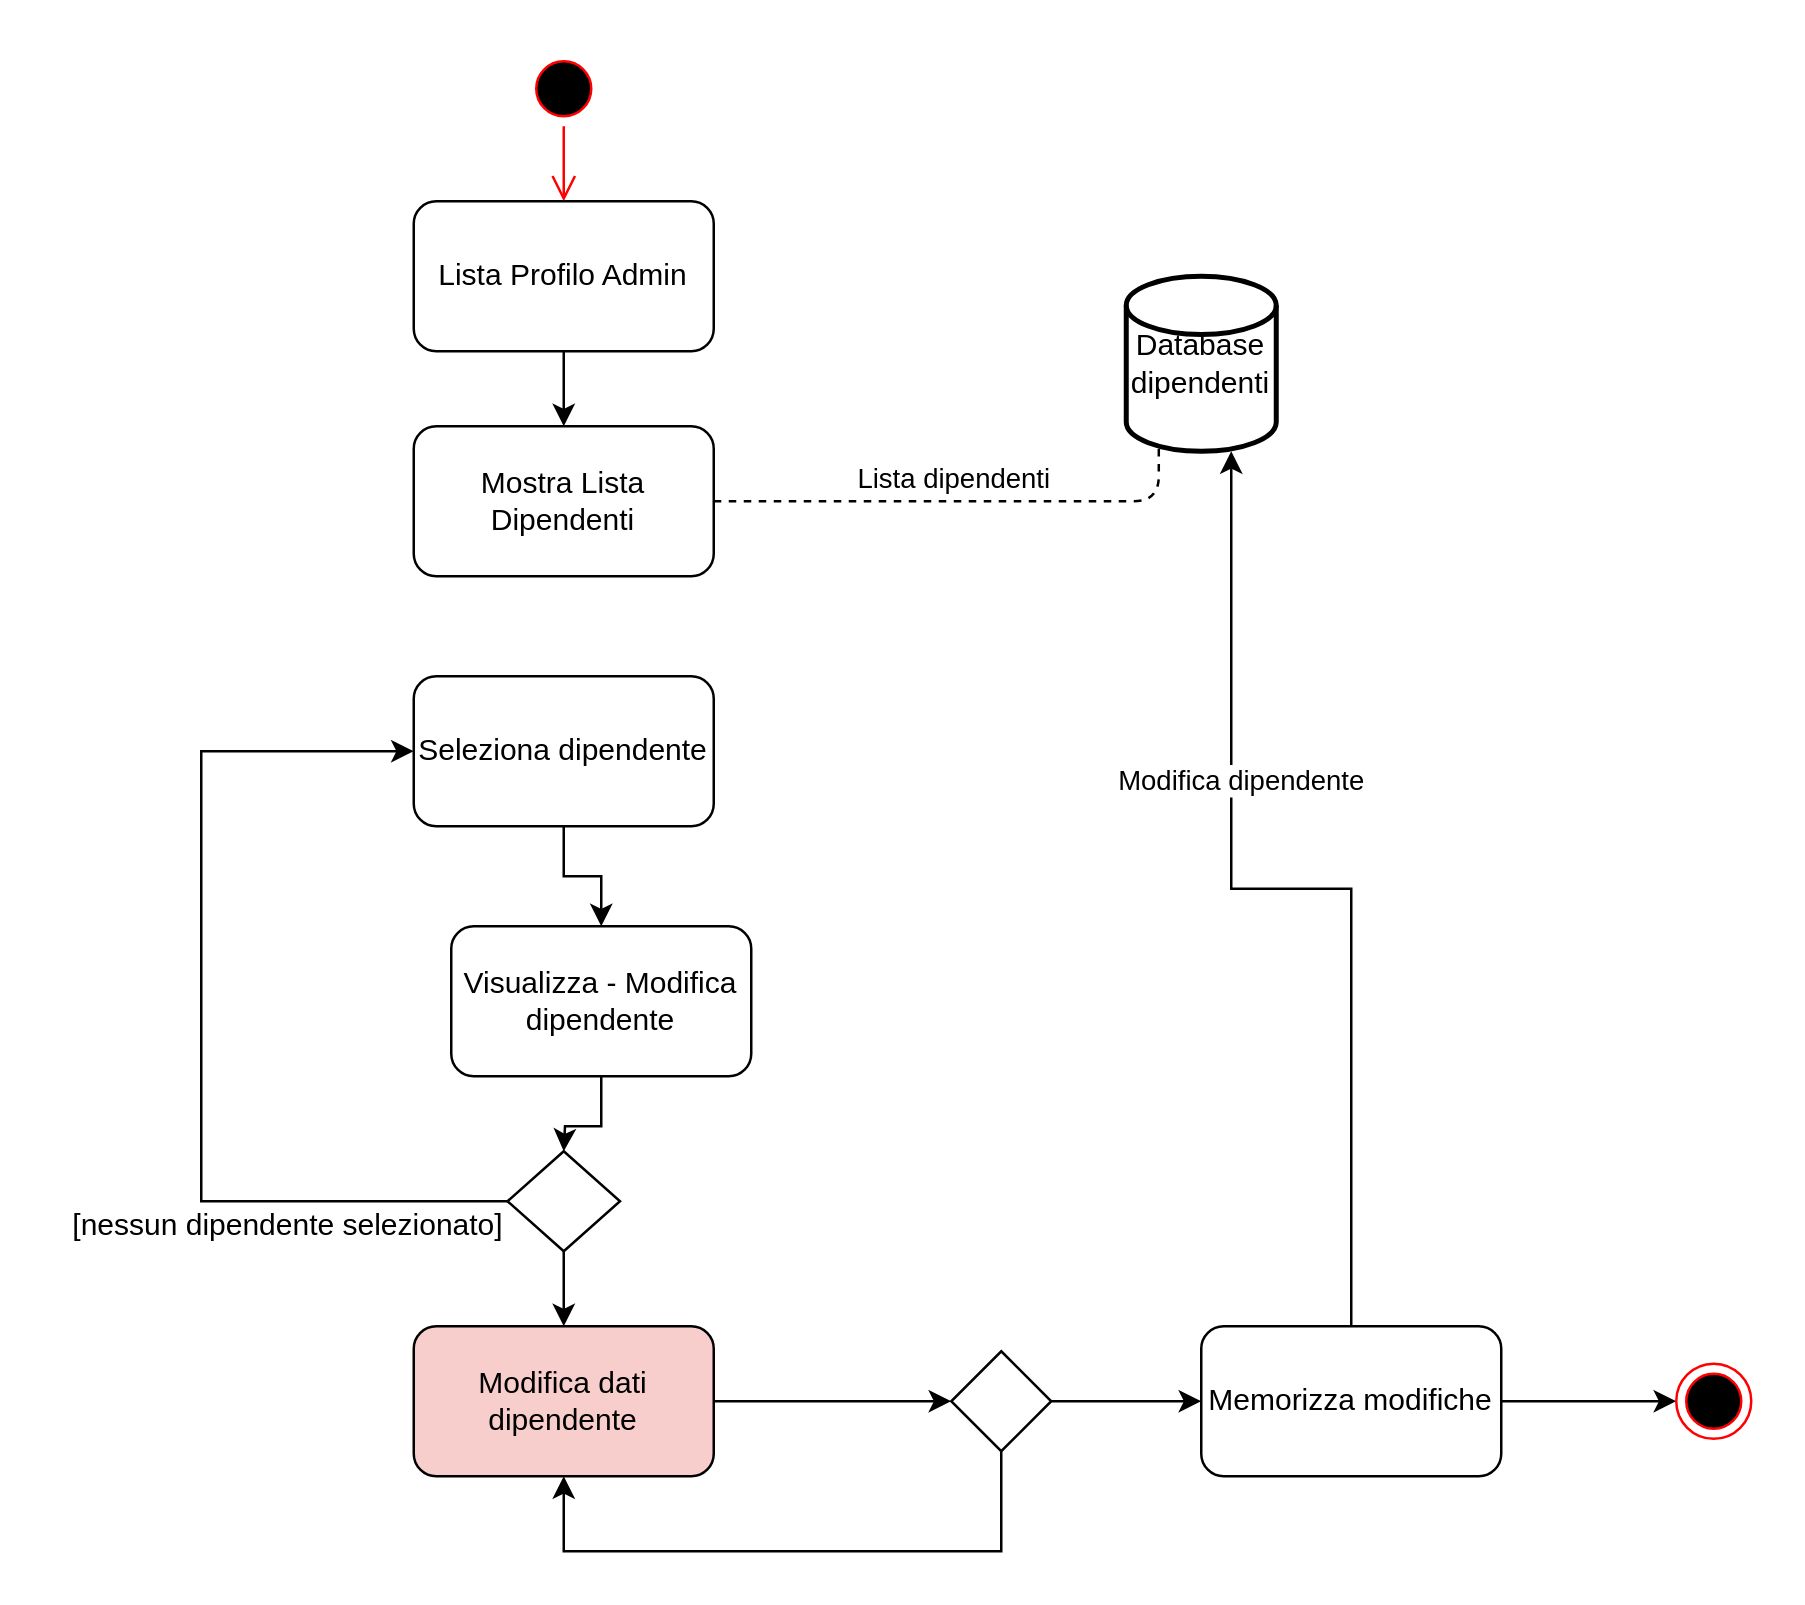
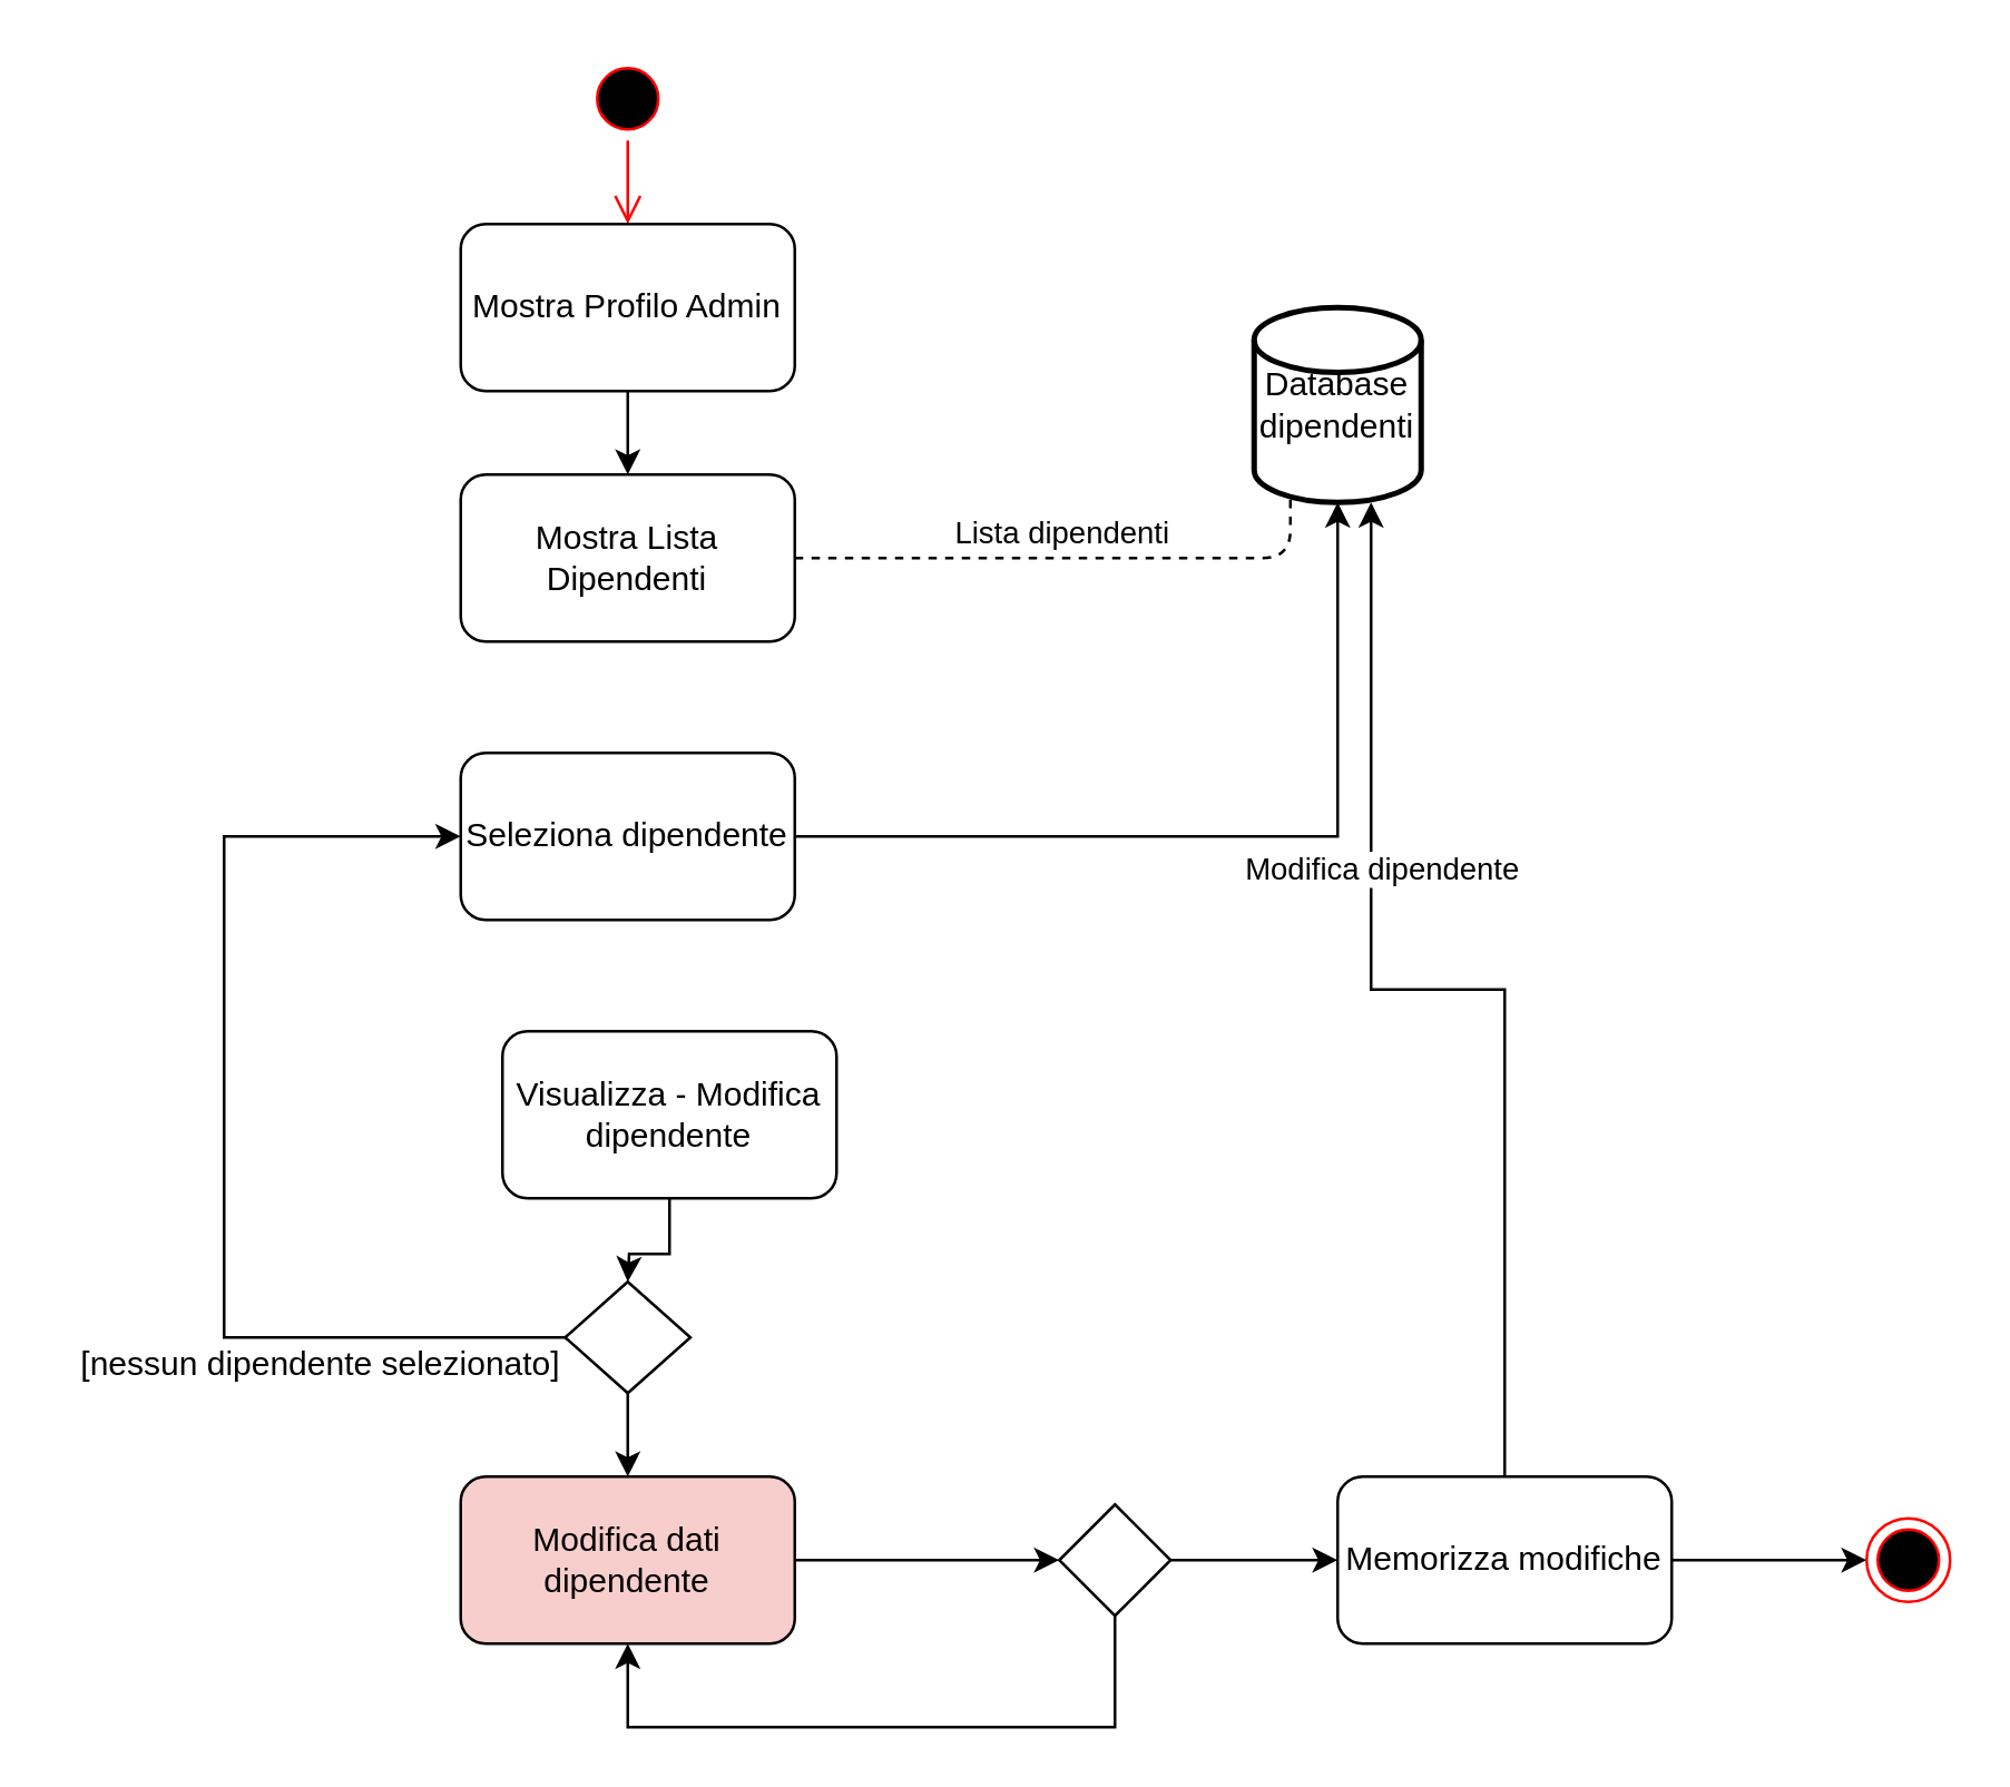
  <mxCell id="0" />
  <mxCell id="1" parent="0" />
  <mxCell id="2" value="" style="ellipse;html=1;shape=startState;fillColor=#000000;strokeColor=#ff0000;" parent="1" vertex="1"><mxGeometry x="210" y="20" width="30" height="30" as="geometry" /></mxCell>
  <mxCell id="3" value="" style="edgeStyle=orthogonalEdgeStyle;html=1;verticalAlign=bottom;endArrow=open;endSize=8;strokeColor=#ff0000;" parent="1" source="2" edge="1"><mxGeometry relative="1" as="geometry"><mxPoint x="225" y="80" as="targetPoint" /></mxGeometry></mxCell>
  <mxCell id="4" value="" style="edgeStyle=orthogonalEdgeStyle;rounded=0;orthogonalLoop=1;jettySize=auto;html=1;" parent="1" source="5" target="6" edge="1"><mxGeometry relative="1" as="geometry" /></mxCell>
- <mxCell id="5" value="Lista Profilo Admin" style="rounded=1;whiteSpace=wrap;html=1;" parent="1" vertex="1"><mxGeometry x="165" y="80" width="120" height="60" as="geometry" /></mxCell>
+ <mxCell id="5" value="Mostra Profilo Admin" style="rounded=1;whiteSpace=wrap;html=1;" parent="1" vertex="1"><mxGeometry x="165" y="80" width="120" height="60" as="geometry" /></mxCell>
  <mxCell id="6" value="Mostra Lista Dipendenti" style="rounded=1;whiteSpace=wrap;html=1;" parent="1" vertex="1"><mxGeometry x="165" y="170" width="120" height="60" as="geometry" /></mxCell>
- <mxCell id="7" value="" style="edgeStyle=orthogonalEdgeStyle;rounded=0;orthogonalLoop=1;jettySize=auto;html=1;" parent="1" source="8" target="10" edge="1"><mxGeometry relative="1" as="geometry" /></mxCell>
+ <mxCell id="7" value="" style="edgeStyle=orthogonalEdgeStyle;rounded=0;orthogonalLoop=1;jettySize=auto;html=1;" parent="1" source="8" target="25" edge="1"><mxGeometry relative="1" as="geometry" /></mxCell>
  <mxCell id="8" value="Seleziona dipendente" style="rounded=1;whiteSpace=wrap;html=1;" parent="1" vertex="1"><mxGeometry x="165" y="270" width="120" height="60" as="geometry" /></mxCell>
  <mxCell id="9" value="" style="edgeStyle=orthogonalEdgeStyle;rounded=0;orthogonalLoop=1;jettySize=auto;html=1;" parent="1" source="10" edge="1"><mxGeometry relative="1" as="geometry"><mxPoint x="225" y="460" as="targetPoint" /></mxGeometry></mxCell>
  <mxCell id="10" value="Visualizza - Modifica dipendente" style="rounded=1;whiteSpace=wrap;html=1;" parent="1" vertex="1"><mxGeometry x="180" y="370" width="120" height="60" as="geometry" /></mxCell>
  <mxCell id="11" style="edgeStyle=orthogonalEdgeStyle;rounded=0;orthogonalLoop=1;jettySize=auto;html=1;entryX=0;entryY=0.5;entryDx=0;entryDy=0;" parent="1" source="13" target="8" edge="1"><mxGeometry relative="1" as="geometry"><Array as="points"><mxPoint x="80" y="480" /><mxPoint x="80" y="300" /></Array></mxGeometry></mxCell>
  <mxCell id="12" value="" style="edgeStyle=orthogonalEdgeStyle;rounded=0;orthogonalLoop=1;jettySize=auto;html=1;entryX=0.5;entryY=0;entryDx=0;entryDy=0;" parent="1" source="13" target="16" edge="1"><mxGeometry relative="1" as="geometry"><mxPoint x="290" y="480" as="targetPoint" /></mxGeometry></mxCell>
  <mxCell id="13" value="" style="rhombus;whiteSpace=wrap;html=1;" parent="1" vertex="1"><mxGeometry x="202.5" y="460" width="45" height="40" as="geometry" /></mxCell>
  <mxCell id="14" value="[nessun dipendente selezionato]" style="text;html=1;strokeColor=none;fillColor=none;align=center;verticalAlign=middle;whiteSpace=wrap;rounded=0;" parent="1" vertex="1"><mxGeometry x="20" y="480" width="190" height="20" as="geometry" /></mxCell>
  <mxCell id="15" value="" style="edgeStyle=orthogonalEdgeStyle;rounded=0;orthogonalLoop=1;jettySize=auto;html=1;entryX=0;entryY=0.5;entryDx=0;entryDy=0;" parent="1" source="16" edge="1" target="19"><mxGeometry relative="1" as="geometry"><mxPoint x="400" y="580" as="targetPoint" /></mxGeometry></mxCell>
  <mxCell id="16" value="Modifica dati dipendente" style="rounded=1;whiteSpace=wrap;html=1;fillColor=#f8cecc;" parent="1" vertex="1"><mxGeometry x="165" y="530" width="120" height="60" as="geometry" /></mxCell>
  <mxCell id="17" value="" style="edgeStyle=orthogonalEdgeStyle;rounded=0;orthogonalLoop=1;jettySize=auto;html=1;entryX=0;entryY=0.5;entryDx=0;entryDy=0;" parent="1" source="19" target="23" edge="1"><mxGeometry relative="1" as="geometry"><mxPoint x="245" y="600" as="targetPoint" /></mxGeometry></mxCell>
  <mxCell id="18" style="edgeStyle=orthogonalEdgeStyle;rounded=0;orthogonalLoop=1;jettySize=auto;html=1;entryX=0.5;entryY=1;entryDx=0;entryDy=0;" edge="1" parent="1" source="19" target="16"><mxGeometry relative="1" as="geometry"><Array as="points"><mxPoint x="400" y="620" /><mxPoint x="225" y="620" /></Array></mxGeometry></mxCell>
  <mxCell id="19" value="" style="rhombus;whiteSpace=wrap;html=1;" parent="1" vertex="1"><mxGeometry x="380" y="540" width="40" height="40" as="geometry" /></mxCell>
  <mxCell id="20" style="edgeStyle=orthogonalEdgeStyle;rounded=0;orthogonalLoop=1;jettySize=auto;html=1;entryX=0.7;entryY=1;entryDx=0;entryDy=0;entryPerimeter=0;" edge="1" parent="1" source="23" target="25"><mxGeometry relative="1" as="geometry" /></mxCell>
  <mxCell id="21" value="Modifica dipendente" style="edgeLabel;html=1;align=center;verticalAlign=middle;resizable=0;points=[];" vertex="1" connectable="0" parent="20"><mxGeometry x="0.342" y="-3" relative="1" as="geometry"><mxPoint as="offset" /></mxGeometry></mxCell>
  <mxCell id="22" value="" style="edgeStyle=orthogonalEdgeStyle;rounded=0;orthogonalLoop=1;jettySize=auto;html=1;" edge="1" parent="1" source="23" target="24"><mxGeometry relative="1" as="geometry" /></mxCell>
  <mxCell id="23" value="Memorizza modifiche" style="rounded=1;whiteSpace=wrap;html=1;" parent="1" vertex="1"><mxGeometry x="480" y="530" width="120" height="60" as="geometry" /></mxCell>
  <mxCell id="24" value="" style="ellipse;html=1;shape=endState;fillColor=#000000;strokeColor=#ff0000;" parent="1" vertex="1"><mxGeometry x="670" y="545" width="30" height="30" as="geometry" /></mxCell>
  <mxCell id="25" value="Database&lt;br&gt;dipendenti" style="strokeWidth=2;html=1;shape=mxgraph.flowchart.database;whiteSpace=wrap;" vertex="1" parent="1"><mxGeometry x="450" y="110" width="60" height="70" as="geometry" /></mxCell>
  <mxCell id="26" value="" style="endArrow=none;dashed=1;html=1;entryX=0.217;entryY=0.986;entryDx=0;entryDy=0;entryPerimeter=0;exitX=1;exitY=0.5;exitDx=0;exitDy=0;" edge="1" parent="1" source="6" target="25"><mxGeometry width="50" height="50" relative="1" as="geometry"><mxPoint x="240" y="350" as="sourcePoint" /><mxPoint x="290" y="300" as="targetPoint" /><Array as="points"><mxPoint x="463" y="200" /></Array></mxGeometry></mxCell>
  <mxCell id="27" value="Lista dipendenti" style="edgeLabel;html=1;align=center;verticalAlign=middle;resizable=0;points=[];" vertex="1" connectable="0" parent="26"><mxGeometry x="0.166" y="3" relative="1" as="geometry"><mxPoint x="-21" y="-7" as="offset" /></mxGeometry></mxCell>
